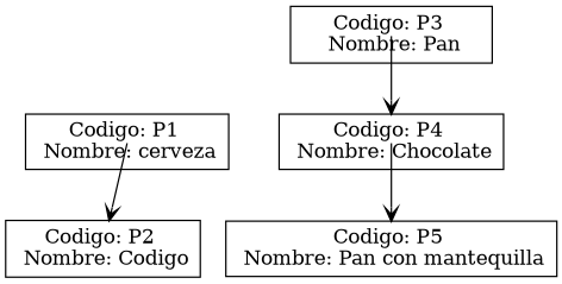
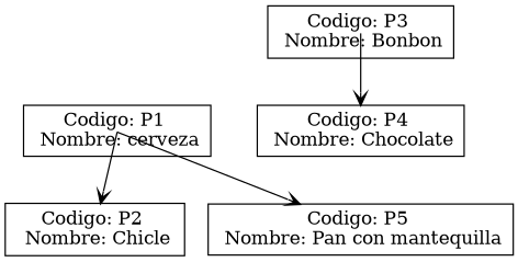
  digraph {
    rankdir=TB
    node [shape=record]
    edge [arrowhead=vee arrowtail=vee tailclip=false]
    n1 [label=" Codigo: P1 \n Nombre: cerveza"]
-   n2 [label=" Codigo: P2 \n Nombre: Codigo"]
-   n3 [label=" Codigo: P3 \n Nombre: Pan"]
+   n2 [label=" Codigo: P2 \n Nombre: Chicle"]
+   n3 [label=" Codigo: P3 \n Nombre: Bonbon"]
    n4 [label=" Codigo: P4 \n Nombre: Chocolate"]
    n5 [label=" Codigo: P5 \n Nombre: Pan con mantequilla"]
    n1 -> n2
    n3 -> n4
-   n4 -> n5
+   n1 -> n5
  }
